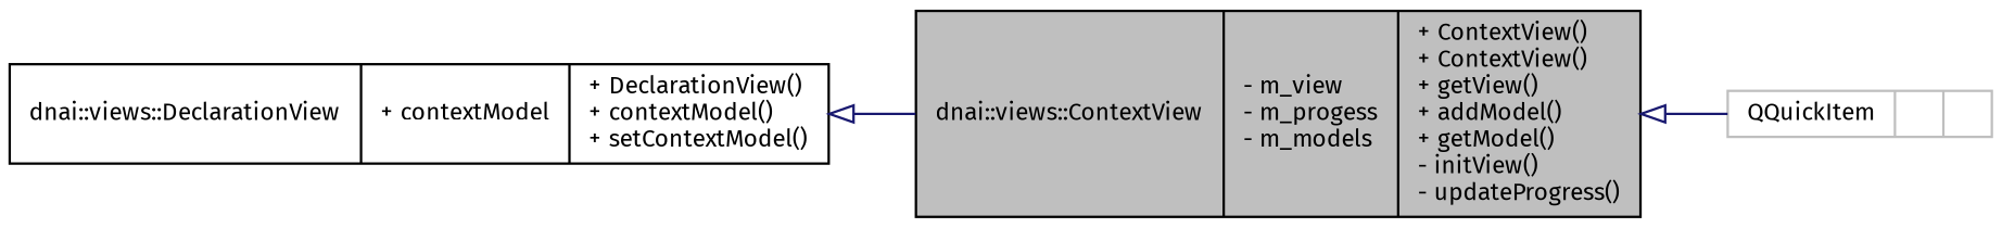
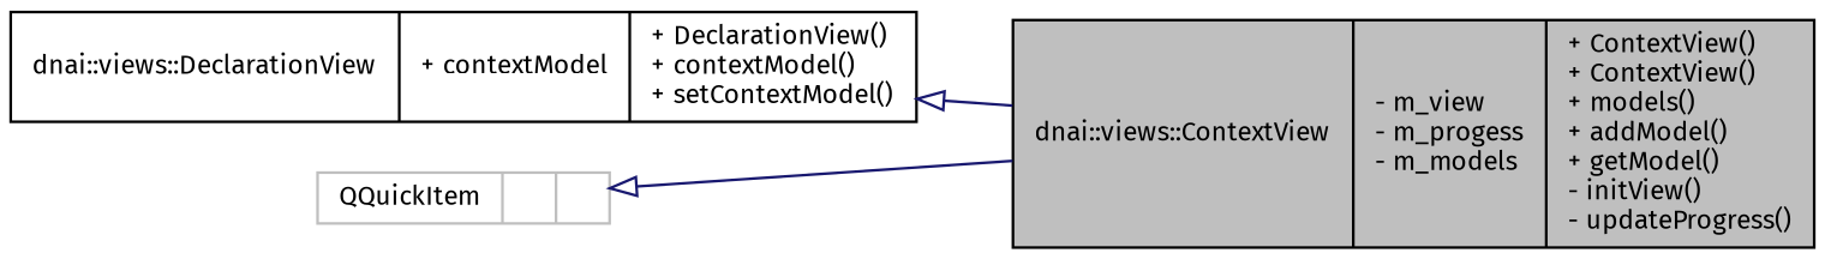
  digraph {
    fontname="Fira Sans"
    rankdir=LR
    node [color=black fillcolor=white fontname="Fira Sans" fontsize=10 shape=record style=filled]
    edge [arrowtail=onormal color=midnightblue dir=back fontname="Fira Sans" fontsize=10 labelfontname=Helvetica labelfontsize=10 style=solid]
-   n1 [fillcolor=grey75 fontcolor=black height=0.2 label="{dnai::views::ContextView\n|- m_view\l- m_progess\l- m_models\l|+ ContextView()\l+ ContextView()\l+ getView()\l+ addModel()\l+ getModel()\l- initView()\l- updateProgress()\l}" width=0.4]
+   n1 [fillcolor=grey75 fontcolor=black height=0.2 label="{dnai::views::ContextView\n|- m_view\l- m_progess\l- m_models\l|+ ContextView()\l+ ContextView()\l+ models()\l+ addModel()\l+ getModel()\l- initView()\l- updateProgress()\l}" width=0.4]
    n2 [height=0.2 label="{dnai::views::DeclarationView\n|+ contextModel\l|+ DeclarationView()\l+ contextModel()\l+ setContextModel()\l}" width=0.4]
    n3 [color=grey75 height=0.2 label="{QQuickItem\n||}" width=0.4]
    n2 -> n1
-   n1 -> n3
+   n3 -> n1
  }
